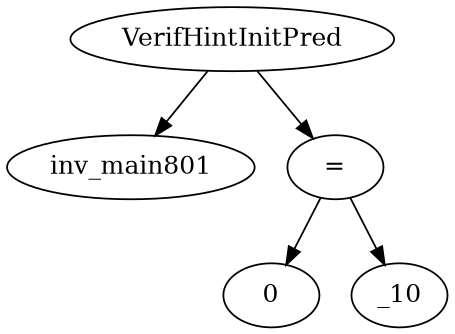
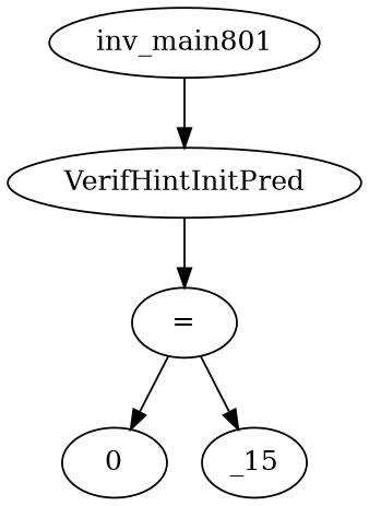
  digraph {
    n1 [label=inv_main801]
    n2 [label=VerifHintInitPred]
    n3 [label="="]
    n4 [label=0]
-   n5 [label=_10]
-   n2 -> n1
+   n5 [label=_15]
+   n1 -> n2
    n2 -> n3
    n3 -> n4
    n3 -> n5
  }
